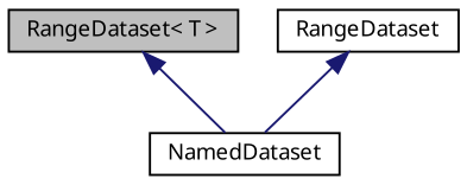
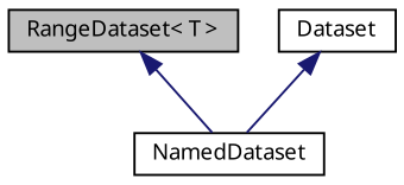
  digraph {
    fontname="Noto Sans"
    node [color=black fillcolor=white fontname="Noto Sans" fontsize=10 shape=record style=filled]
    edge [color=midnightblue dir=back fontname="Noto Sans" fontsize=10 labelfontname=Helvetica labelfontsize=10 style=solid]
    n1 [fillcolor=grey75 fontcolor=black height=0.2 label="RangeDataset\< T \>" width=0.4]
    n2 [height=0.2 label=NamedDataset width=0.4]
-   n3 [height=0.2 label=RangeDataset width=0.4]
+   n3 [height=0.2 label=Dataset width=0.4]
    n1 -> n2
    n3 -> n2
  }
